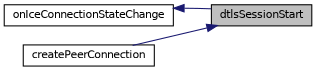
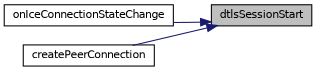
  digraph {
    rankdir=RL
    node [color=black fillcolor=white fontname=Helvetica fontsize=10 shape=record style=filled]
    edge [color=midnightblue dir=back fontname=Helvetica fontsize=10 labelfontname=Helvetica labelfontsize=10 style=solid]
    n1 [fillcolor=grey75 fontcolor=black height=0.2 label=dtlsSessionStart width=0.4]
    n2 [height=0.2 label=onIceConnectionStateChange width=0.4]
    n3 [height=0.2 label=createPeerConnection width=0.4]
-   n2 -> n1
+   n1 -> n2
    n1 -> n3
  }
